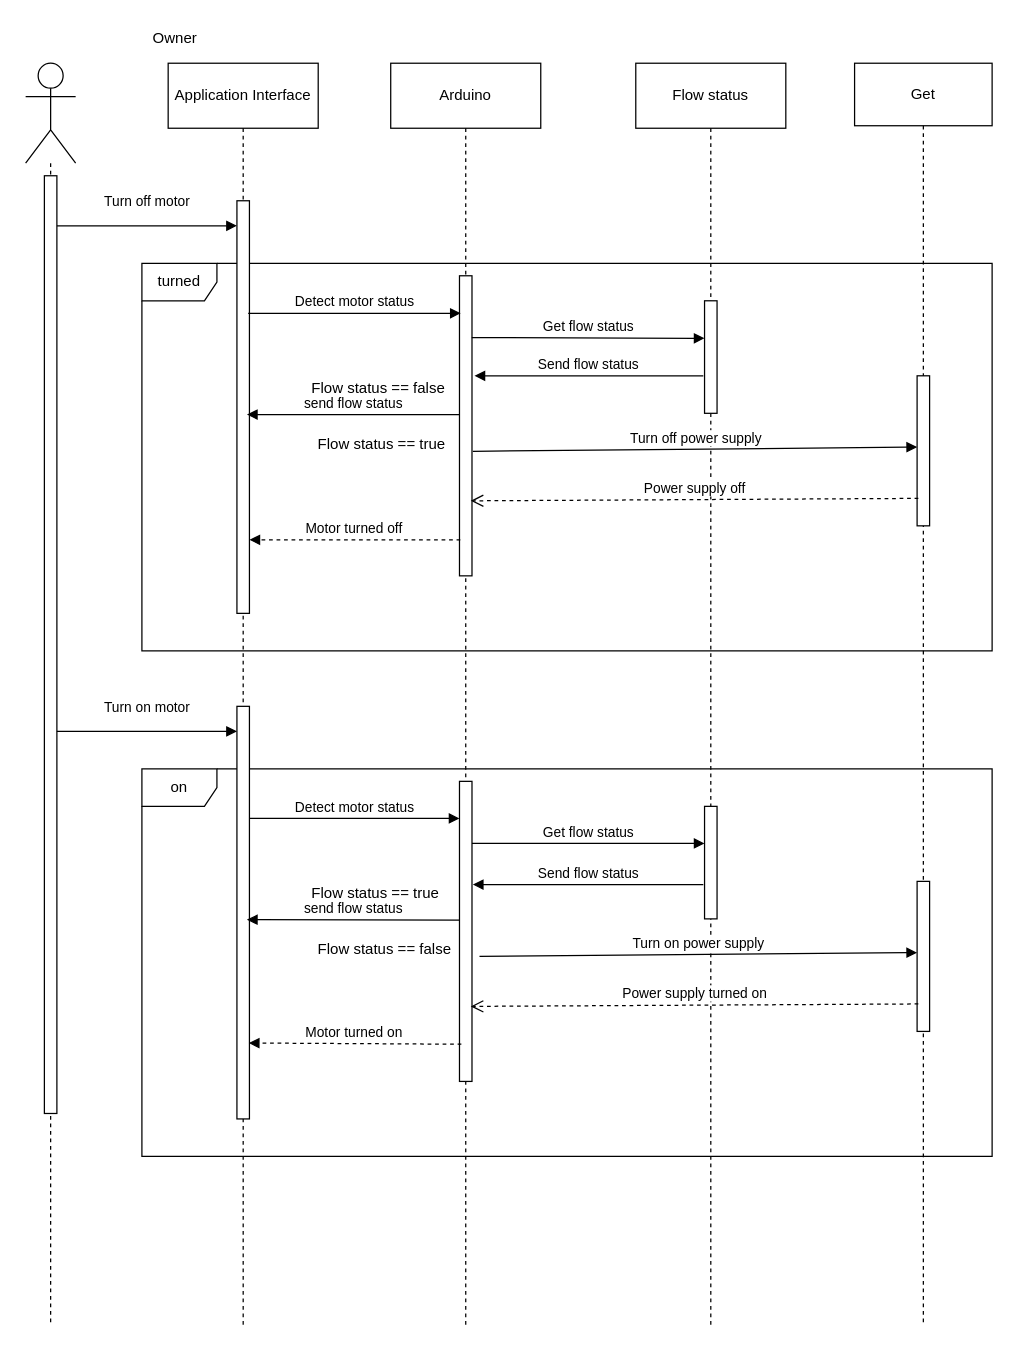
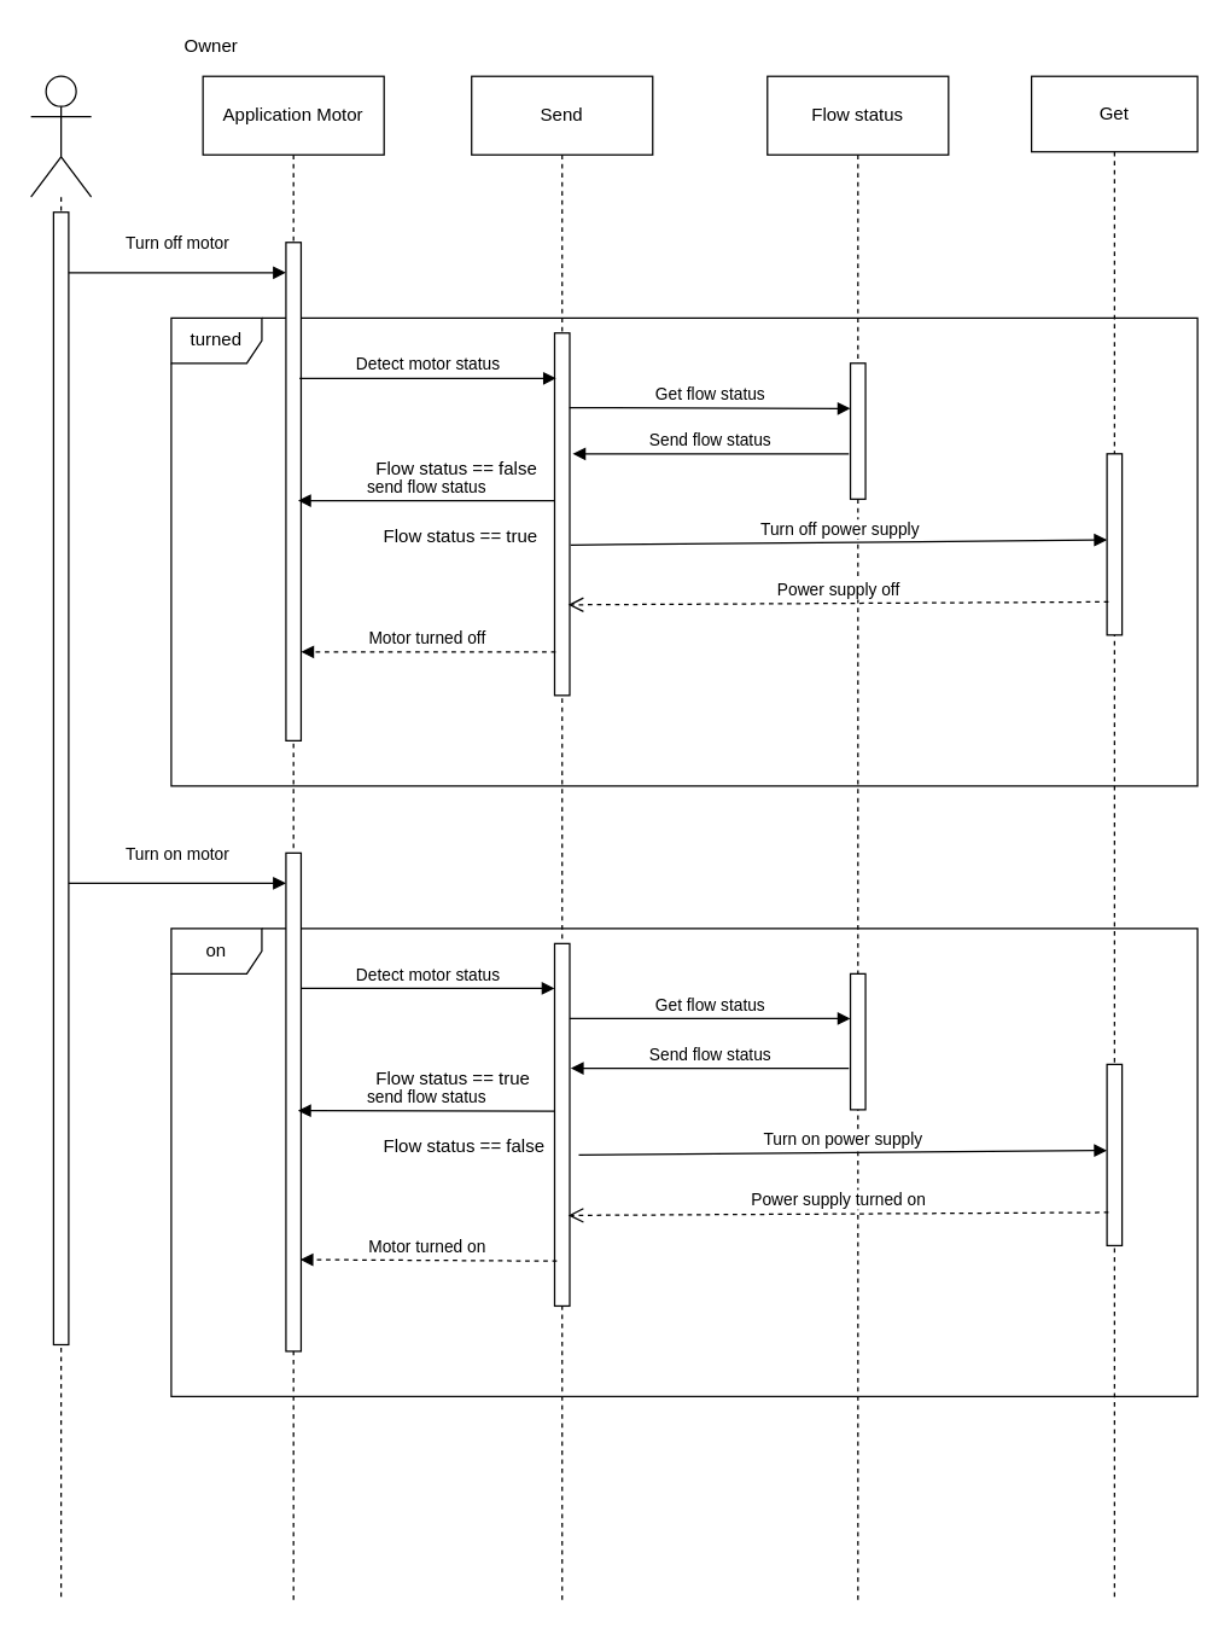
  <mxCell id="0" />
  <mxCell id="1" parent="0" />
  <mxCell id="2" value="turned" style="shape=umlFrame;whiteSpace=wrap;html=1;" parent="1" vertex="1"><mxGeometry x="113" y="210" width="680" height="310" as="geometry" /></mxCell>
  <mxCell id="3" value="" style="shape=umlLifeline;participant=umlActor;perimeter=lifelinePerimeter;whiteSpace=wrap;html=1;container=1;collapsible=0;recursiveResize=0;verticalAlign=top;spacingTop=36;labelBackgroundColor=#ffffff;outlineConnect=0;size=80;" parent="1" vertex="1"><mxGeometry x="20" y="50" width="40" height="1010" as="geometry" /></mxCell>
  <mxCell id="4" value="" style="html=1;points=[];perimeter=orthogonalPerimeter;" parent="3" vertex="1"><mxGeometry x="15" y="90" width="10" height="750" as="geometry" /></mxCell>
- <mxCell id="5" value="&lt;span style=&quot;white-space: nowrap&quot;&gt;Application Interface&lt;/span&gt;" style="shape=umlLifeline;perimeter=lifelinePerimeter;whiteSpace=wrap;html=1;container=1;collapsible=0;recursiveResize=0;outlineConnect=0;size=52;" parent="1" vertex="1"><mxGeometry x="134" y="50" width="120" height="1010" as="geometry" /></mxCell>
+ <mxCell id="5" value="&lt;span style=&quot;white-space: nowrap&quot;&gt;Application Motor&lt;/span&gt;" style="shape=umlLifeline;perimeter=lifelinePerimeter;whiteSpace=wrap;html=1;container=1;collapsible=0;recursiveResize=0;outlineConnect=0;size=52;" parent="1" vertex="1"><mxGeometry x="134" y="50" width="120" height="1010" as="geometry" /></mxCell>
  <mxCell id="6" value="" style="html=1;points=[];perimeter=orthogonalPerimeter;" parent="5" vertex="1"><mxGeometry x="55" y="110" width="10" height="330" as="geometry" /></mxCell>
- <mxCell id="7" value="Arduino" style="shape=umlLifeline;perimeter=lifelinePerimeter;whiteSpace=wrap;html=1;container=1;collapsible=0;recursiveResize=0;outlineConnect=0;size=52;" parent="1" vertex="1"><mxGeometry x="312" y="50" width="120" height="1010" as="geometry" /></mxCell>
+ <mxCell id="7" value="Send" style="shape=umlLifeline;perimeter=lifelinePerimeter;whiteSpace=wrap;html=1;container=1;collapsible=0;recursiveResize=0;outlineConnect=0;size=52;" parent="1" vertex="1"><mxGeometry x="312" y="50" width="120" height="1010" as="geometry" /></mxCell>
  <mxCell id="8" value="" style="html=1;points=[];perimeter=orthogonalPerimeter;" parent="7" vertex="1"><mxGeometry x="55" y="170" width="10" height="240" as="geometry" /></mxCell>
  <mxCell id="9" value="Flow status" style="shape=umlLifeline;perimeter=lifelinePerimeter;whiteSpace=wrap;html=1;container=1;collapsible=0;recursiveResize=0;outlineConnect=0;size=52;" parent="1" vertex="1"><mxGeometry x="508" y="50" width="120" height="1010" as="geometry" /></mxCell>
  <mxCell id="10" value="" style="html=1;points=[];perimeter=orthogonalPerimeter;" parent="9" vertex="1"><mxGeometry x="55" y="190" width="10" height="90" as="geometry" /></mxCell>
  <mxCell id="11" value="Turn off motor" style="html=1;verticalAlign=bottom;endArrow=block;" parent="1" target="6" edge="1"><mxGeometry y="10" width="80" relative="1" as="geometry"><mxPoint x="45" y="180" as="sourcePoint" /><mxPoint x="200" y="180" as="targetPoint" /><mxPoint as="offset" /></mxGeometry></mxCell>
  <mxCell id="12" value="Get flow status" style="html=1;verticalAlign=bottom;endArrow=block;exitX=0.983;exitY=0.206;exitDx=0;exitDy=0;exitPerimeter=0;" parent="1" source="8" edge="1"><mxGeometry width="80" relative="1" as="geometry"><mxPoint x="383" y="270" as="sourcePoint" /><mxPoint x="563" y="270" as="targetPoint" /></mxGeometry></mxCell>
  <mxCell id="13" value="Send flow status" style="html=1;verticalAlign=bottom;endArrow=block;" parent="1" edge="1"><mxGeometry width="80" relative="1" as="geometry"><mxPoint x="562" y="300" as="sourcePoint" /><mxPoint x="379" y="300" as="targetPoint" /></mxGeometry></mxCell>
  <mxCell id="14" value="send flow status" style="html=1;verticalAlign=bottom;endArrow=block;" parent="1" edge="1"><mxGeometry width="80" relative="1" as="geometry"><mxPoint x="367" y="331" as="sourcePoint" /><mxPoint x="197" y="331" as="targetPoint" /></mxGeometry></mxCell>
  <mxCell id="15" value="Detect motor status" style="html=1;verticalAlign=bottom;endArrow=block;" parent="1" edge="1"><mxGeometry width="80" relative="1" as="geometry"><mxPoint x="198" y="250" as="sourcePoint" /><mxPoint x="368" y="250" as="targetPoint" /></mxGeometry></mxCell>
  <mxCell id="16" value="Flow status == false" style="text;html=1;resizable=0;points=[];autosize=1;align=left;verticalAlign=top;spacingTop=-4;" parent="1" vertex="1"><mxGeometry x="247" y="300" width="120" height="20" as="geometry" /></mxCell>
  <mxCell id="17" value="Flow status == true" style="text;html=1;resizable=0;points=[];autosize=1;align=left;verticalAlign=top;spacingTop=-4;" parent="1" vertex="1"><mxGeometry x="252" y="345" width="120" height="20" as="geometry" /></mxCell>
  <mxCell id="18" value="Get" style="shape=umlLifeline;perimeter=lifelinePerimeter;whiteSpace=wrap;html=1;container=1;collapsible=0;recursiveResize=0;outlineConnect=0;size=50;" parent="1" vertex="1"><mxGeometry x="683" y="50" width="110" height="1010" as="geometry" /></mxCell>
  <mxCell id="19" value="" style="html=1;points=[];perimeter=orthogonalPerimeter;" parent="18" vertex="1"><mxGeometry x="50" y="250" width="10" height="120" as="geometry" /></mxCell>
  <mxCell id="20" value="Power supply off" style="html=1;verticalAlign=bottom;endArrow=open;dashed=1;endSize=8;exitX=0.1;exitY=0.817;exitDx=0;exitDy=0;exitPerimeter=0;entryX=0.9;entryY=0.75;entryDx=0;entryDy=0;entryPerimeter=0;" parent="1" source="19" target="8" edge="1"><mxGeometry relative="1" as="geometry"><mxPoint x="473" y="420" as="sourcePoint" /><mxPoint x="393" y="420" as="targetPoint" /></mxGeometry></mxCell>
  <mxCell id="21" value="Motor turned off&amp;nbsp;" style="html=1;verticalAlign=bottom;endArrow=block;dashed=1;exitX=0.067;exitY=0.88;exitDx=0;exitDy=0;exitPerimeter=0;" parent="1" source="8" target="6" edge="1"><mxGeometry width="80" relative="1" as="geometry"><mxPoint x="353" y="432" as="sourcePoint" /><mxPoint x="213" y="432" as="targetPoint" /></mxGeometry></mxCell>
  <mxCell id="22" value="on" style="shape=umlFrame;whiteSpace=wrap;html=1;" parent="1" vertex="1"><mxGeometry x="113" y="614.357" width="680" height="310" as="geometry" /></mxCell>
  <mxCell id="23" value="" style="html=1;points=[];perimeter=orthogonalPerimeter;" parent="1" vertex="1"><mxGeometry x="189" y="564.357" width="10" height="330" as="geometry" /></mxCell>
  <mxCell id="24" value="" style="html=1;points=[];perimeter=orthogonalPerimeter;" parent="1" vertex="1"><mxGeometry x="367" y="624.357" width="10" height="240" as="geometry" /></mxCell>
  <mxCell id="25" value="Turn on power supply" style="html=1;verticalAlign=bottom;endArrow=block;entryX=0;entryY=0.475;entryDx=0;entryDy=0;entryPerimeter=0;" parent="1" target="34" edge="1"><mxGeometry width="80" relative="1" as="geometry"><mxPoint x="383" y="764.357" as="sourcePoint" /><mxPoint x="384" y="694.357" as="targetPoint" /></mxGeometry></mxCell>
  <mxCell id="26" value="" style="html=1;points=[];perimeter=orthogonalPerimeter;" parent="1" vertex="1"><mxGeometry x="563" y="644.357" width="10" height="90" as="geometry" /></mxCell>
  <mxCell id="27" value="Turn on motor" style="html=1;verticalAlign=bottom;endArrow=block;" parent="1" target="23" edge="1"><mxGeometry y="10" width="80" relative="1" as="geometry"><mxPoint x="45" y="584.357" as="sourcePoint" /><mxPoint x="200" y="584.357" as="targetPoint" /><mxPoint as="offset" /></mxGeometry></mxCell>
  <mxCell id="28" value="Get flow status" style="html=1;verticalAlign=bottom;endArrow=block;" parent="1" source="24" edge="1"><mxGeometry width="80" relative="1" as="geometry"><mxPoint x="383" y="674" as="sourcePoint" /><mxPoint x="563" y="674" as="targetPoint" /></mxGeometry></mxCell>
  <mxCell id="29" value="Send flow status" style="html=1;verticalAlign=bottom;endArrow=block;entryX=1.067;entryY=0.344;entryDx=0;entryDy=0;entryPerimeter=0;" parent="1" target="24" edge="1"><mxGeometry width="80" relative="1" as="geometry"><mxPoint x="562" y="707" as="sourcePoint" /><mxPoint x="376" y="700" as="targetPoint" /></mxGeometry></mxCell>
  <mxCell id="30" value="send flow status" style="html=1;verticalAlign=bottom;endArrow=block;" parent="1" edge="1"><mxGeometry width="80" relative="1" as="geometry"><mxPoint x="367" y="735.357" as="sourcePoint" /><mxPoint x="197" y="735" as="targetPoint" /></mxGeometry></mxCell>
  <mxCell id="31" value="Detect motor status" style="html=1;verticalAlign=bottom;endArrow=block;" parent="1" edge="1"><mxGeometry width="80" relative="1" as="geometry"><mxPoint x="199" y="654" as="sourcePoint" /><mxPoint x="367" y="654" as="targetPoint" /></mxGeometry></mxCell>
  <mxCell id="32" value="Flow status == true" style="text;html=1;resizable=0;points=[];autosize=1;align=left;verticalAlign=top;spacingTop=-4;" parent="1" vertex="1"><mxGeometry x="247" y="704.357" width="120" height="20" as="geometry" /></mxCell>
  <mxCell id="33" value="Flow status == false" style="text;html=1;resizable=0;points=[];autosize=1;align=left;verticalAlign=top;spacingTop=-4;" parent="1" vertex="1"><mxGeometry x="252" y="749.357" width="120" height="20" as="geometry" /></mxCell>
  <mxCell id="34" value="" style="html=1;points=[];perimeter=orthogonalPerimeter;" parent="1" vertex="1"><mxGeometry x="733" y="704.357" width="10" height="120" as="geometry" /></mxCell>
  <mxCell id="35" value="Power supply turned on" style="html=1;verticalAlign=bottom;endArrow=open;dashed=1;endSize=8;exitX=0.1;exitY=0.817;exitDx=0;exitDy=0;exitPerimeter=0;entryX=0.9;entryY=0.75;entryDx=0;entryDy=0;entryPerimeter=0;" parent="1" source="34" target="24" edge="1"><mxGeometry relative="1" as="geometry"><mxPoint x="473" y="824.357" as="sourcePoint" /><mxPoint x="393" y="824.357" as="targetPoint" /></mxGeometry></mxCell>
  <mxCell id="36" value="Motor turned on&amp;nbsp;" style="html=1;verticalAlign=bottom;endArrow=block;dashed=1;entryX=0.95;entryY=0.816;entryDx=0;entryDy=0;entryPerimeter=0;exitX=0.15;exitY=0.876;exitDx=0;exitDy=0;exitPerimeter=0;" parent="1" source="24" target="23" edge="1"><mxGeometry width="80" relative="1" as="geometry"><mxPoint x="353" y="836.357" as="sourcePoint" /><mxPoint x="213" y="836.357" as="targetPoint" /></mxGeometry></mxCell>
  <mxCell id="37" value="Turn off power supply" style="html=1;verticalAlign=bottom;endArrow=block;entryX=0;entryY=0.475;entryDx=0;entryDy=0;entryPerimeter=0;exitX=1.067;exitY=0.585;exitDx=0;exitDy=0;exitPerimeter=0;" parent="1" source="8" target="19" edge="1"><mxGeometry width="80" relative="1" as="geometry"><mxPoint x="383" y="357" as="sourcePoint" /><mxPoint x="723" y="360" as="targetPoint" /></mxGeometry></mxCell>
  <mxCell id="38" value="Owner" style="text;html=1;resizable=0;points=[];autosize=1;align=left;verticalAlign=top;spacingTop=-4;" vertex="1" parent="1"><mxGeometry x="120" y="20" width="50" height="20" as="geometry" /></mxCell>
